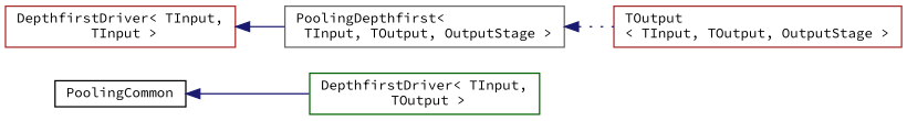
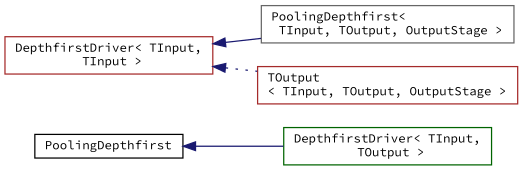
  digraph {
    fontname="Source Code Pro"
    rankdir=LR
    node [color=brown fillcolor=white fontname="Source Code Pro" fontsize=10 shape=record style=filled]
    edge [color=midnightblue dir=back fontname="Source Code Pro" fontsize=10 labelfontname=Helvetica labelfontsize=10 style=solid]
-   n1 [color=black height=0.2 label=PoolingCommon width=0.4]
+   n1 [color=black height=0.2 label=PoolingDepthfirst width=0.4]
    n2 [color=darkgreen height=0.2 label="DepthfirstDriver\< TInput,\l TOutput \>" width=0.4]
    n3 [height=0.2 label="DepthfirstDriver\< TInput,\l TInput \>" width=0.4]
    n4 [color=gray40 height=0.2 label="PoolingDepthfirst\<\l TInput, TOutput, OutputStage \>" width=0.4]
    n5 [height=0.2 label="TOutput\l\< TInput, TOutput, OutputStage \>" width=0.4]
    n1 -> n2
    n3 -> n4
-   n4 -> n5 [style=dotted]
+   n3 -> n5 [style=dotted]
  }
